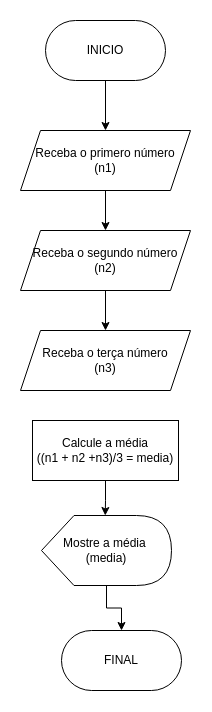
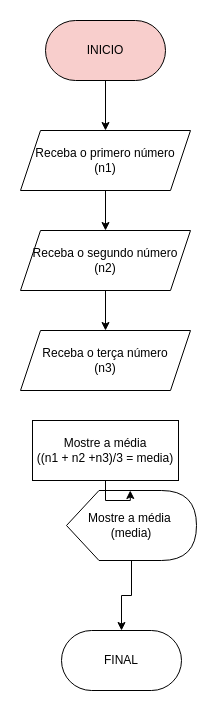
  <mxCell id="0" />
  <mxCell id="1" parent="0" />
  <mxCell id="2" style="edgeStyle=orthogonalEdgeStyle;rounded=0;orthogonalLoop=1;jettySize=auto;html=1;" edge="1" parent="1" source="3" target="6"><mxGeometry relative="1" as="geometry" /></mxCell>
- <mxCell id="3" value="INICIO" style="rounded=1;whiteSpace=wrap;html=1;arcSize=50;" vertex="1" parent="1"><mxGeometry x="45" y="20" width="120" height="60" as="geometry" /></mxCell>
+ <mxCell id="3" value="INICIO" style="rounded=1;whiteSpace=wrap;html=1;arcSize=50;fillColor=#f8cecc;" vertex="1" parent="1"><mxGeometry x="45" y="20" width="120" height="60" as="geometry" /></mxCell>
  <mxCell id="4" value="FINAL" style="rounded=1;whiteSpace=wrap;html=1;arcSize=50;" vertex="1" parent="1"><mxGeometry x="61" y="630" width="120" height="60" as="geometry" /></mxCell>
  <mxCell id="5" style="edgeStyle=orthogonalEdgeStyle;rounded=0;orthogonalLoop=1;jettySize=auto;html=1;entryX=0.5;entryY=0;entryDx=0;entryDy=0;" edge="1" parent="1" source="6" target="8"><mxGeometry relative="1" as="geometry" /></mxCell>
  <mxCell id="6" value="Receba o primero número&lt;div&gt;(n1)&lt;/div&gt;" style="shape=parallelogram;perimeter=parallelogramPerimeter;whiteSpace=wrap;html=1;fixedSize=1;" vertex="1" parent="1"><mxGeometry x="20" y="130" width="170" height="60" as="geometry" /></mxCell>
  <mxCell id="7" style="edgeStyle=orthogonalEdgeStyle;rounded=0;orthogonalLoop=1;jettySize=auto;html=1;" edge="1" parent="1" source="8" target="9"><mxGeometry relative="1" as="geometry" /></mxCell>
  <mxCell id="8" value="Receba o segundo número&lt;div&gt;(n2)&lt;/div&gt;" style="shape=parallelogram;perimeter=parallelogramPerimeter;whiteSpace=wrap;html=1;fixedSize=1;" vertex="1" parent="1"><mxGeometry x="20" y="230" width="170" height="60" as="geometry" /></mxCell>
  <mxCell id="9" value="Receba o terça número&lt;div&gt;(n3)&lt;/div&gt;" style="shape=parallelogram;perimeter=parallelogramPerimeter;whiteSpace=wrap;html=1;fixedSize=1;" vertex="1" parent="1"><mxGeometry x="20" y="330" width="170" height="60" as="geometry" /></mxCell>
- <mxCell id="10" value="Calcule a média&lt;div&gt;((n1 + n2 +n3)/3 = media)&lt;/div&gt;" style="rounded=0;whiteSpace=wrap;html=1;" vertex="1" parent="1"><mxGeometry x="32" y="420" width="146" height="60" as="geometry" /></mxCell>
+ <mxCell id="10" value="Mostre a média&lt;div&gt;((n1 + n2 +n3)/3 = media)&lt;/div&gt;" style="rounded=0;whiteSpace=wrap;html=1;" vertex="1" parent="1"><mxGeometry x="32" y="420" width="146" height="60" as="geometry" /></mxCell>
  <mxCell id="11" style="edgeStyle=orthogonalEdgeStyle;rounded=0;orthogonalLoop=1;jettySize=auto;html=1;" edge="1" parent="1" source="12" target="4"><mxGeometry relative="1" as="geometry" /></mxCell>
- <mxCell id="12" value="Mostre a média&amp;nbsp;&lt;div&gt;(media)&lt;/div&gt;" style="shape=display;whiteSpace=wrap;html=1;" vertex="1" parent="1"><mxGeometry x="41" y="515" width="130" height="70" as="geometry" /></mxCell>
+ <mxCell id="12" value="Mostre a média&amp;nbsp;&lt;div&gt;(media)&lt;/div&gt;" style="shape=display;whiteSpace=wrap;html=1;" vertex="1" parent="1"><mxGeometry x="66" y="490" width="130" height="70" as="geometry" /></mxCell>
  <mxCell id="13" style="edgeStyle=orthogonalEdgeStyle;rounded=0;orthogonalLoop=1;jettySize=auto;html=1;entryX=0;entryY=0;entryDx=63.75;entryDy=0;entryPerimeter=0;" edge="1" parent="1" source="10" target="12"><mxGeometry relative="1" as="geometry" /></mxCell>
